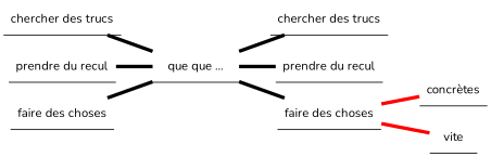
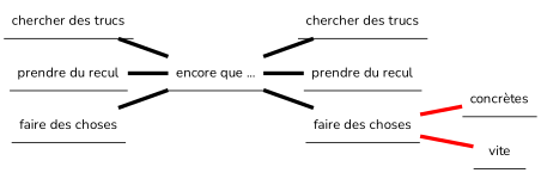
  graph {
    rankdir=LR
    fontname=Nunito
    node [shape=underline fontname=Nunito]
    edge [penwidth=4 fontname=Nunito]
-   n1 [label="que que ..."]
+   n1 [label="encore que ..."]
    n2 [label="chercher des trucs"]
    n3 [label="prendre du recul"]
    n4 [label="faire des choses"]
    "concrètes"
    vite
    n7 [label="chercher des trucs"]
    n8 [label="prendre du recul"]
    n9 [label="faire des choses"]
    n1 -- n2
    n1 -- n3
    n1 -- n4
    n4 -- "concrètes" [color=red]
    n4 -- vite [color=red]
    n7 -- n1
    n8 -- n1
    n9 -- n1
  }
